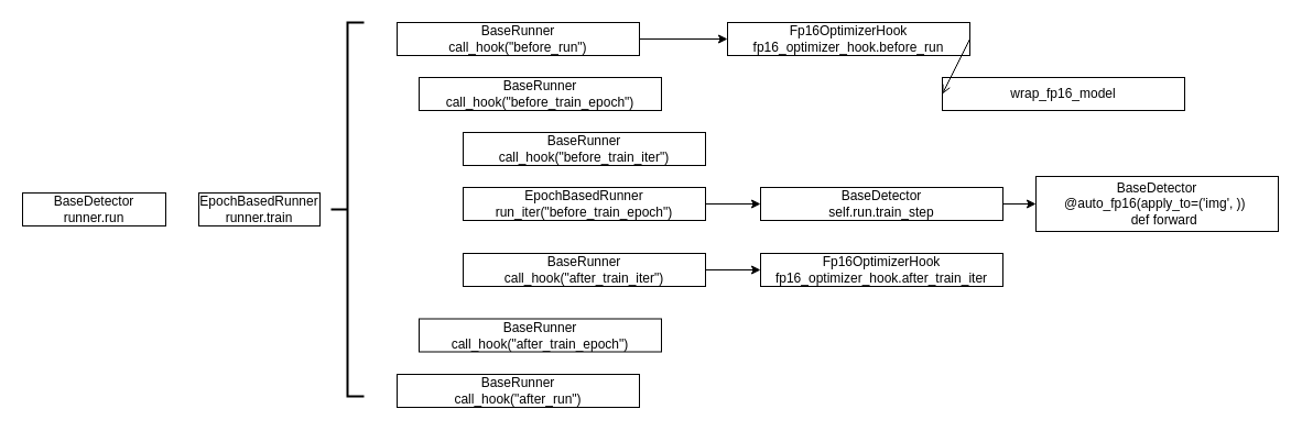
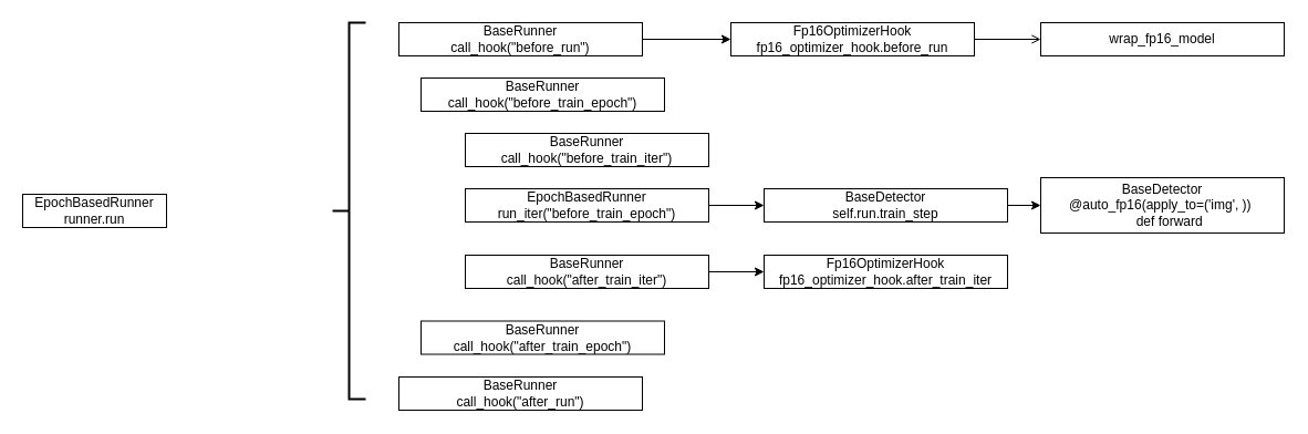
  <mxCell id="0" />
  <mxCell id="1" parent="0" />
  <mxCell id="2" value="BaseRunner&lt;br&gt;call_hook(&quot;before_run&quot;)" style="text;html=1;strokeColor=default;fillColor=none;align=center;verticalAlign=middle;whiteSpace=wrap;rounded=0;" vertex="1" parent="1"><mxGeometry x="360" y="20" width="220" height="30" as="geometry" /></mxCell>
  <mxCell id="3" value="" style="endArrow=classic;html=1;rounded=0;exitX=1;exitY=0.5;exitDx=0;exitDy=0;entryX=0;entryY=0.5;entryDx=0;entryDy=0;" edge="1" parent="1" source="2" target="4"><mxGeometry width="50" height="50" relative="1" as="geometry"><mxPoint x="650" y="90" as="sourcePoint" /><mxPoint x="650" y="35" as="targetPoint" /></mxGeometry></mxCell>
  <mxCell id="4" value="Fp16OptimizerHook&lt;br&gt;fp16_optimizer_hook.before_run" style="text;html=1;strokeColor=default;fillColor=none;align=center;verticalAlign=middle;whiteSpace=wrap;rounded=0;" vertex="1" parent="1"><mxGeometry x="660" y="20" width="220" height="30" as="geometry" /></mxCell>
  <mxCell id="5" value="BaseRunner&lt;br&gt;call_hook(&quot;before_train_epoch&quot;)" style="text;html=1;strokeColor=default;fillColor=none;align=center;verticalAlign=middle;whiteSpace=wrap;rounded=0;" vertex="1" parent="1"><mxGeometry x="380" y="70" width="220" height="30" as="geometry" /></mxCell>
  <mxCell id="6" value="BaseRunner&lt;br&gt;call_hook(&quot;after_train_epoch&quot;)" style="text;html=1;strokeColor=default;fillColor=none;align=center;verticalAlign=middle;whiteSpace=wrap;rounded=0;" vertex="1" parent="1"><mxGeometry x="380" y="289.5" width="220" height="30" as="geometry" /></mxCell>
  <mxCell id="7" value="BaseRunner&lt;br&gt;call_hook(&quot;after_run&quot;)" style="text;html=1;strokeColor=default;fillColor=none;align=center;verticalAlign=middle;whiteSpace=wrap;rounded=0;" vertex="1" parent="1"><mxGeometry x="360" y="340" width="220" height="30" as="geometry" /></mxCell>
  <mxCell id="8" value="BaseRunner&lt;br&gt;call_hook(&quot;before_train_iter&quot;)" style="text;html=1;strokeColor=default;fillColor=none;align=center;verticalAlign=middle;whiteSpace=wrap;rounded=0;" vertex="1" parent="1"><mxGeometry x="420" y="120" width="220" height="30" as="geometry" /></mxCell>
  <mxCell id="9" value="BaseRunner&lt;br&gt;call_hook(&quot;after_train_iter&quot;)" style="text;html=1;strokeColor=default;fillColor=none;align=center;verticalAlign=middle;whiteSpace=wrap;rounded=0;" vertex="1" parent="1"><mxGeometry x="420" y="230" width="220" height="30" as="geometry" /></mxCell>
  <mxCell id="10" value="EpochBasedRunner&lt;br&gt;run_iter(&quot;before_train_epoch&quot;)" style="text;html=1;strokeColor=default;fillColor=none;align=center;verticalAlign=middle;whiteSpace=wrap;rounded=0;" vertex="1" parent="1"><mxGeometry x="420" y="170" width="220" height="30" as="geometry" /></mxCell>
- <mxCell id="11" value="BaseDetector&lt;br&gt;runner.run" style="text;html=1;strokeColor=default;fillColor=none;align=center;verticalAlign=middle;whiteSpace=wrap;rounded=0;" vertex="1" parent="1"><mxGeometry x="20" y="175" width="130" height="30" as="geometry" /></mxCell>
- <mxCell id="12" value="EpochBasedRunner&lt;br&gt;runner.train" style="text;html=1;strokeColor=default;fillColor=none;align=center;verticalAlign=middle;whiteSpace=wrap;rounded=0;" vertex="1" parent="1"><mxGeometry x="180" y="175" width="110" height="30" as="geometry" /></mxCell>
+ <mxCell id="11" value="EpochBasedRunner&lt;br&gt;runner.run" style="text;html=1;strokeColor=default;fillColor=none;align=center;verticalAlign=middle;whiteSpace=wrap;rounded=0;" vertex="1" parent="1"><mxGeometry x="20" y="175" width="130" height="30" as="geometry" /></mxCell>
  <mxCell id="13" value="" style="strokeWidth=2;html=1;shape=mxgraph.flowchart.annotation_2;align=left;labelPosition=right;pointerEvents=1;" vertex="1" parent="1"><mxGeometry x="300" y="20" width="30" height="340" as="geometry" /></mxCell>
  <mxCell id="14" value="BaseDetector&lt;br&gt;self.run.train_step" style="text;html=1;strokeColor=default;fillColor=none;align=center;verticalAlign=middle;whiteSpace=wrap;rounded=0;" vertex="1" parent="1"><mxGeometry x="690" y="170" width="220" height="30" as="geometry" /></mxCell>
  <mxCell id="15" value="&lt;div&gt;BaseDetector&lt;/div&gt;&lt;div&gt;@auto_fp16(apply_to=('img', ))&amp;nbsp;&lt;/div&gt;&lt;div&gt;&amp;nbsp; &amp;nbsp; def forward&lt;/div&gt;" style="text;html=1;strokeColor=default;fillColor=none;align=center;verticalAlign=middle;whiteSpace=wrap;rounded=0;" vertex="1" parent="1"><mxGeometry x="940" y="160" width="220" height="50" as="geometry" /></mxCell>
  <mxCell id="16" value="" style="endArrow=classic;html=1;rounded=0;exitX=1;exitY=0.5;exitDx=0;exitDy=0;entryX=0;entryY=0.5;entryDx=0;entryDy=0;" edge="1" parent="1" source="10" target="14"><mxGeometry width="50" height="50" relative="1" as="geometry"><mxPoint x="770" y="230" as="sourcePoint" /><mxPoint x="820" y="180" as="targetPoint" /></mxGeometry></mxCell>
  <mxCell id="17" value="" style="endArrow=classic;html=1;rounded=0;exitX=1;exitY=0.5;exitDx=0;exitDy=0;entryX=0;entryY=0.5;entryDx=0;entryDy=0;" edge="1" parent="1" source="14" target="15"><mxGeometry width="50" height="50" relative="1" as="geometry"><mxPoint x="770" y="230" as="sourcePoint" /><mxPoint x="820" y="180" as="targetPoint" /></mxGeometry></mxCell>
  <mxCell id="18" value="" style="endArrow=classic;html=1;rounded=0;exitX=1;exitY=0.5;exitDx=0;exitDy=0;entryX=0;entryY=0.5;entryDx=0;entryDy=0;" edge="1" parent="1" source="9" target="19"><mxGeometry width="50" height="50" relative="1" as="geometry"><mxPoint x="650" y="195" as="sourcePoint" /><mxPoint x="690" y="245" as="targetPoint" /></mxGeometry></mxCell>
  <mxCell id="19" value="Fp16OptimizerHook&lt;br&gt;fp16_optimizer_hook.after_train_iter" style="text;html=1;strokeColor=default;fillColor=none;align=center;verticalAlign=middle;whiteSpace=wrap;rounded=0;" vertex="1" parent="1"><mxGeometry x="690" y="230" width="220" height="30" as="geometry" /></mxCell>
  <mxCell id="20" value="" style="endArrow=open;html=1;rounded=0;exitX=1;exitY=0.5;exitDx=0;exitDy=0;entryX=0;entryY=0.5;entryDx=0;entryDy=0;" edge="1" parent="1" source="4" target="21"><mxGeometry width="50" height="50" relative="1" as="geometry"><mxPoint x="590" y="45" as="sourcePoint" /><mxPoint x="950" y="35" as="targetPoint" /></mxGeometry></mxCell>
- <mxCell id="21" value="wrap_fp16_model" style="text;html=1;strokeColor=default;fillColor=none;align=center;verticalAlign=middle;whiteSpace=wrap;rounded=0;" vertex="1" parent="1"><mxGeometry x="855" y="70" width="220" height="30" as="geometry" /></mxCell>
+ <mxCell id="21" value="wrap_fp16_model" style="text;html=1;strokeColor=default;fillColor=none;align=center;verticalAlign=middle;whiteSpace=wrap;rounded=0;" vertex="1" parent="1"><mxGeometry x="940" y="20" width="220" height="30" as="geometry" /></mxCell>
